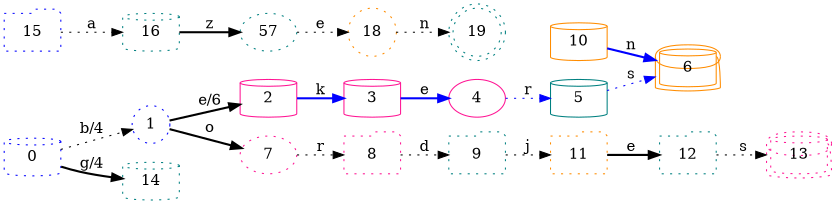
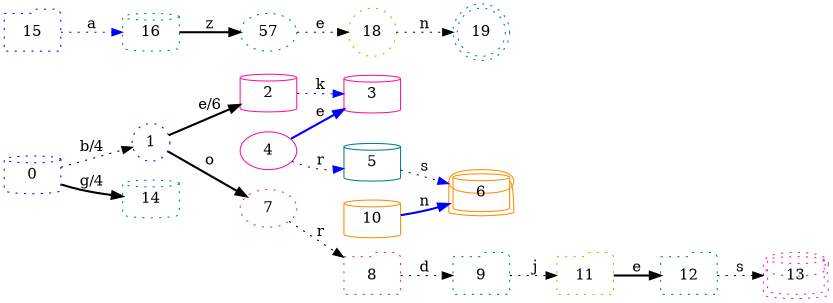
  digraph {
    labeljust=l
    labelloc=l
    rankdir=LR
    node [color=teal shape=cylinder style=dotted]
    edge [style=dotted]
    0 [color=blue]
    1 [color=blue shape=circle]
    14
    2 [color=deeppink style=""]
    7 [color=deeppink shape=ellipse]
    3 [color=deeppink style=""]
    8 [color=deeppink shape=folder]
    4 [color=deeppink shape=ellipse style=""]
    5 [style=""]
    6 [color=darkorange peripheries=2 style=""]
    9 [shape=folder]
    11 [color=darkorange shape=folder]
    10 [color=darkorange style=""]
    12 [shape=folder]
    13 [color=deeppink peripheries=2]
    15 [color=blue shape=folder]
    16
    n18 [label=57 shape=ellipse]
    18 [color=darkorange shape=circle]
    19 [peripheries=2 shape=circle]
    0 -> 1 [label="b/4"]
    0 -> 14 [label="g/4" style=bold]
    1 -> 2 [label="e/6" style=bold]
    1 -> 7 [label=o style=bold]
-   2 -> 3 [color=blue label=k style=bold]
+   2 -> 3 [color=blue label=k]
    7 -> 8 [label=r]
-   3 -> 4 [color=blue label=e style=bold]
+   4 -> 3 [color=blue label=e style=bold]
    8 -> 9 [label=d]
    4 -> 5 [color=blue label=r]
    5 -> 6 [color=blue label=s]
    9 -> 11 [label=j]
    11 -> 12 [label=e style=bold]
    10 -> 6 [color=blue label=n style=bold]
    12 -> 13 [label=s]
-   15 -> 16 [label=a]
+   15 -> 16 [label=a color=blue]
    16 -> n18 [label=z style=bold]
    n18 -> 18 [label=e]
    18 -> 19 [label=n]
  }
